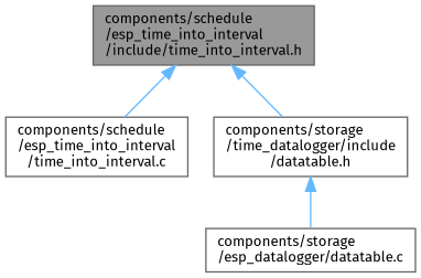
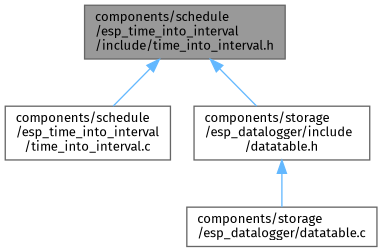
  digraph {
    fontname="Fira Sans"
    node [color=grey40 fillcolor=white fontname="Fira Sans" fontsize=10 shape=box style=filled]
    edge [color=steelblue1 dir=back fontname="Fira Sans" fontsize=10 labelfontname=Helvetica labelfontsize=10 style=solid]
    n1 [color=gray40 fillcolor=grey60 fontcolor=black height=0.2 label="components/schedule\l/esp_time_into_interval\l/include/time_into_interval.h" width=0.4]
    n2 [height=0.2 label="components/schedule\l/esp_time_into_interval\l/time_into_interval.c" width=0.4]
-   n3 [height=0.2 label="components/storage\l/time_datalogger/include\l/datatable.h" width=0.4]
+   n3 [height=0.2 label="components/storage\l/esp_datalogger/include\l/datatable.h" width=0.4]
    n4 [height=0.2 label="components/storage\l/esp_datalogger/datatable.c" width=0.4]
    n1 -> n2
    n1 -> n3
    n3 -> n4
  }
